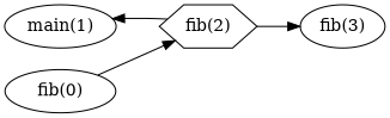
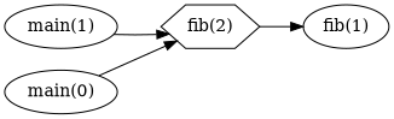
  digraph {
    rankdir=LR
    node [shape=ellipse]
    n1 [label="main(1)"]
    n2 [label="fib(2)" shape=hexagon]
-   n3 [label="fib(3)"]
-   n4 [label="fib(0)"]
-   n2 -> n1
+   n3 [label="fib(1)"]
+   n4 [label="main(0)"]
+   n1 -> n2
    n2 -> n3
    n4 -> n2
  }
